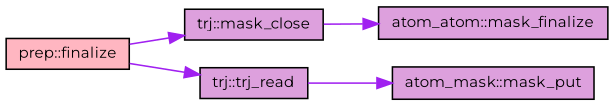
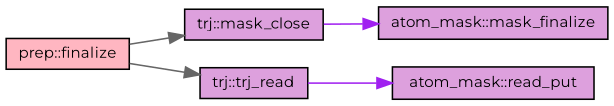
  digraph {
    fontname=Montserrat
    rankdir=LR
    node [color=black fillcolor=plum fontname=Montserrat fontsize=10 shape=record style=filled]
    edge [color=gray40 fontname=Montserrat fontsize=10 labelfontname=Helvetica labelfontsize=10 style=solid]
    n1 [fillcolor=lightpink fontcolor=black height=0.2 label="prep::finalize" width=0.4]
    n2 [height=0.2 label="trj::mask_close" width=0.4]
    n3 [height=0.2 label="trj::trj_read" width=0.4]
-   n4 [height=0.2 label="atom_atom::mask_finalize" width=0.4]
-   n5 [height=0.2 label="atom_mask::mask_put" width=0.4]
-   n1 -> n2 [color=purple]
-   n1 -> n3 [color=purple]
+   n4 [height=0.2 label="atom_mask::mask_finalize" width=0.4]
+   n5 [height=0.2 label="atom_mask::read_put" width=0.4]
+   n1 -> n2
+   n1 -> n3
    n2 -> n4 [color=purple]
    n3 -> n5 [color=purple]
  }
